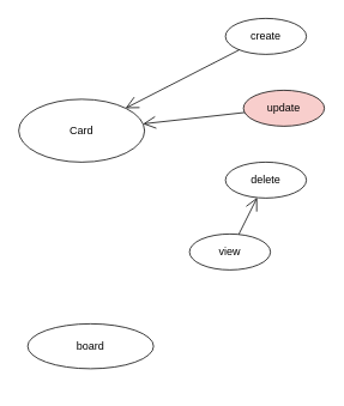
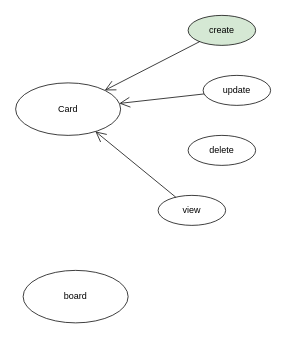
  <mxCell id="0" />
  <mxCell id="1" parent="0" />
  <mxCell id="2" value="Card" style="ellipse;whiteSpace=wrap;html=1;" parent="1" vertex="1"><mxGeometry x="20" y="110" width="140" height="70" as="geometry" /></mxCell>
- <mxCell id="3" value="board" style="ellipse;whiteSpace=wrap;html=1;" parent="1" vertex="1"><mxGeometry x="30" y="360" width="140" height="50" as="geometry" /></mxCell>
- <mxCell id="4" value="create" style="ellipse;whiteSpace=wrap;html=1;" parent="1" vertex="1"><mxGeometry x="250" y="20" width="90" height="40" as="geometry" /></mxCell>
- <mxCell id="5" value="update" style="ellipse;whiteSpace=wrap;html=1;fillColor=#f8cecc;" parent="1" vertex="1"><mxGeometry x="270" y="100" width="90" height="40" as="geometry" /></mxCell>
+ <mxCell id="3" value="board" style="ellipse;whiteSpace=wrap;html=1;" parent="1" vertex="1"><mxGeometry x="30" y="360" width="140" height="70" as="geometry" /></mxCell>
+ <mxCell id="4" value="create" style="ellipse;whiteSpace=wrap;html=1;fillColor=#d5e8d4;" parent="1" vertex="1"><mxGeometry x="250" y="20" width="90" height="40" as="geometry" /></mxCell>
+ <mxCell id="5" value="update" style="ellipse;whiteSpace=wrap;html=1;" parent="1" vertex="1"><mxGeometry x="270" y="100" width="90" height="40" as="geometry" /></mxCell>
  <mxCell id="6" value="delete" style="ellipse;whiteSpace=wrap;html=1;" parent="1" vertex="1"><mxGeometry x="250" y="180" width="90" height="40" as="geometry" /></mxCell>
  <mxCell id="7" value="view" style="ellipse;whiteSpace=wrap;html=1;" parent="1" vertex="1"><mxGeometry x="210" y="260" width="90" height="40" as="geometry" /></mxCell>
- <mxCell id="8" value="" style="endArrow=open;endFill=1;endSize=12;html=1;" parent="1" source="7" target="6" edge="1"><mxGeometry width="160" relative="1" as="geometry"><mxPoint x="290" y="230" as="sourcePoint" /><mxPoint x="450" y="230" as="targetPoint" /></mxGeometry></mxCell>
+ <mxCell id="8" value="" style="endArrow=open;endFill=1;endSize=12;html=1;" parent="1" source="7" target="2" edge="1"><mxGeometry width="160" relative="1" as="geometry"><mxPoint x="290" y="230" as="sourcePoint" /><mxPoint x="450" y="230" as="targetPoint" /></mxGeometry></mxCell>
  <mxCell id="9" value="" style="endArrow=open;endFill=1;endSize=12;html=1;" parent="1" source="5" target="2" edge="1"><mxGeometry width="160" relative="1" as="geometry"><mxPoint x="290" y="230" as="sourcePoint" /><mxPoint x="450" y="230" as="targetPoint" /></mxGeometry></mxCell>
  <mxCell id="10" value="" style="endArrow=open;endFill=1;endSize=12;html=1;" parent="1" source="4" target="2" edge="1"><mxGeometry width="160" relative="1" as="geometry"><mxPoint x="290" y="230" as="sourcePoint" /><mxPoint x="450" y="230" as="targetPoint" /></mxGeometry></mxCell>
